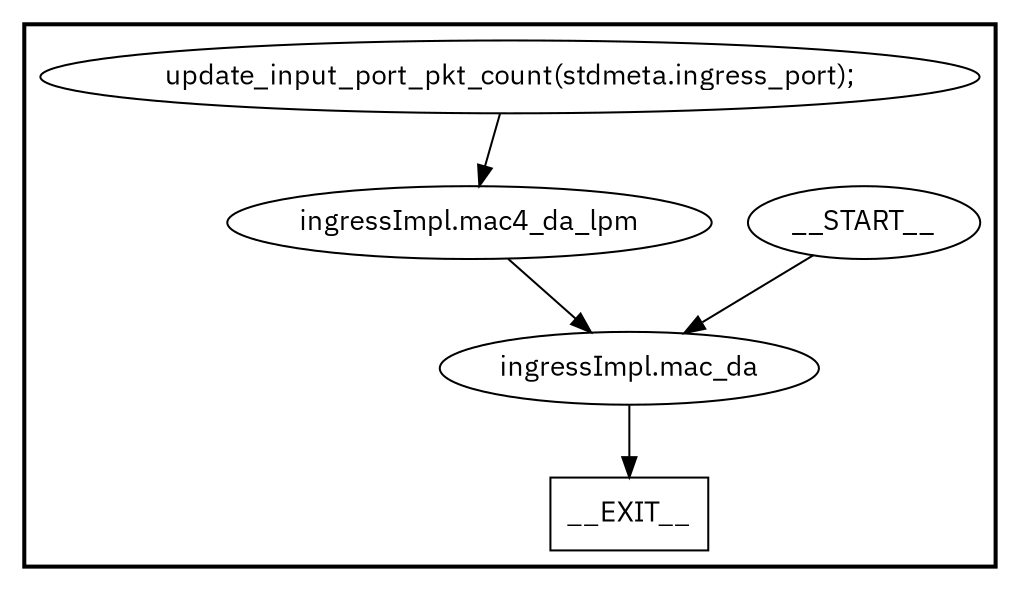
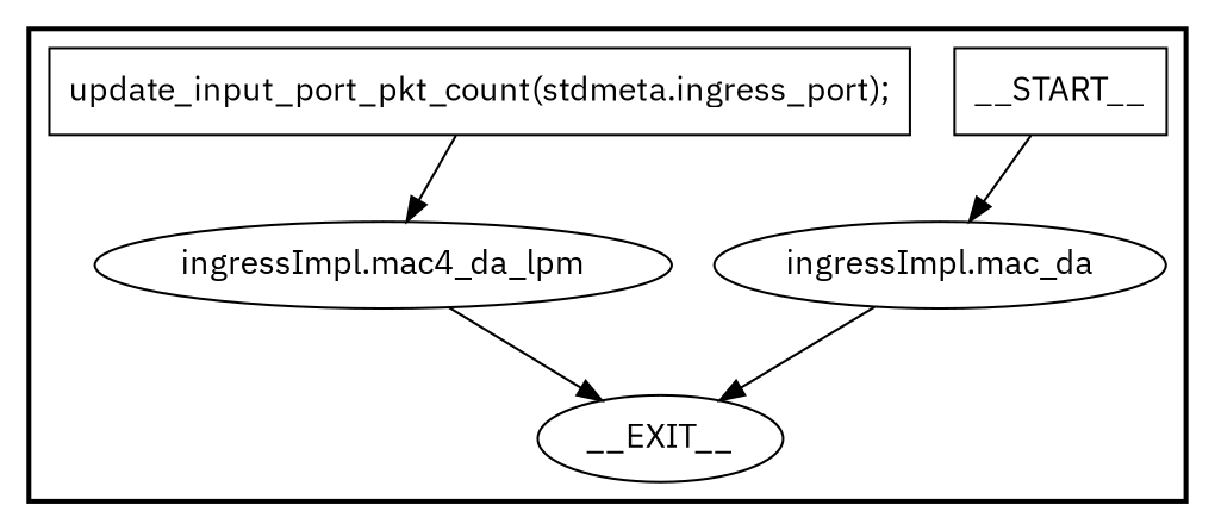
  digraph {
    fontname="IBM Plex Sans"
    node [fontname="IBM Plex Sans" shape=rectangle style=solid]
    edge [fontname="IBM Plex Sans"]
-   n1 [label=__START__ shape=ellipse]
-   n2 [label="update_input_port_pkt_count(stdmeta.ingress_port);" shape=ellipse]
-   n3 [label=__EXIT__]
+   n1 [label=__START__]
+   n2 [label="update_input_port_pkt_count(stdmeta.ingress_port);"]
+   n3 [label=__EXIT__ shape=ellipse]
    n4 [label="ingressImpl.mac4_da_lpm" shape=ellipse]
    n5 [label="ingressImpl.mac_da" shape=ellipse]
    subgraph cluster_1 {
      labeljust=r
      style=bold
      n1
      n2
      n3
      n4
      n5
    }
    n1 -> n5
    n2 -> n4
-   n4 -> n5
+   n4 -> n3
    n5 -> n3
  }
